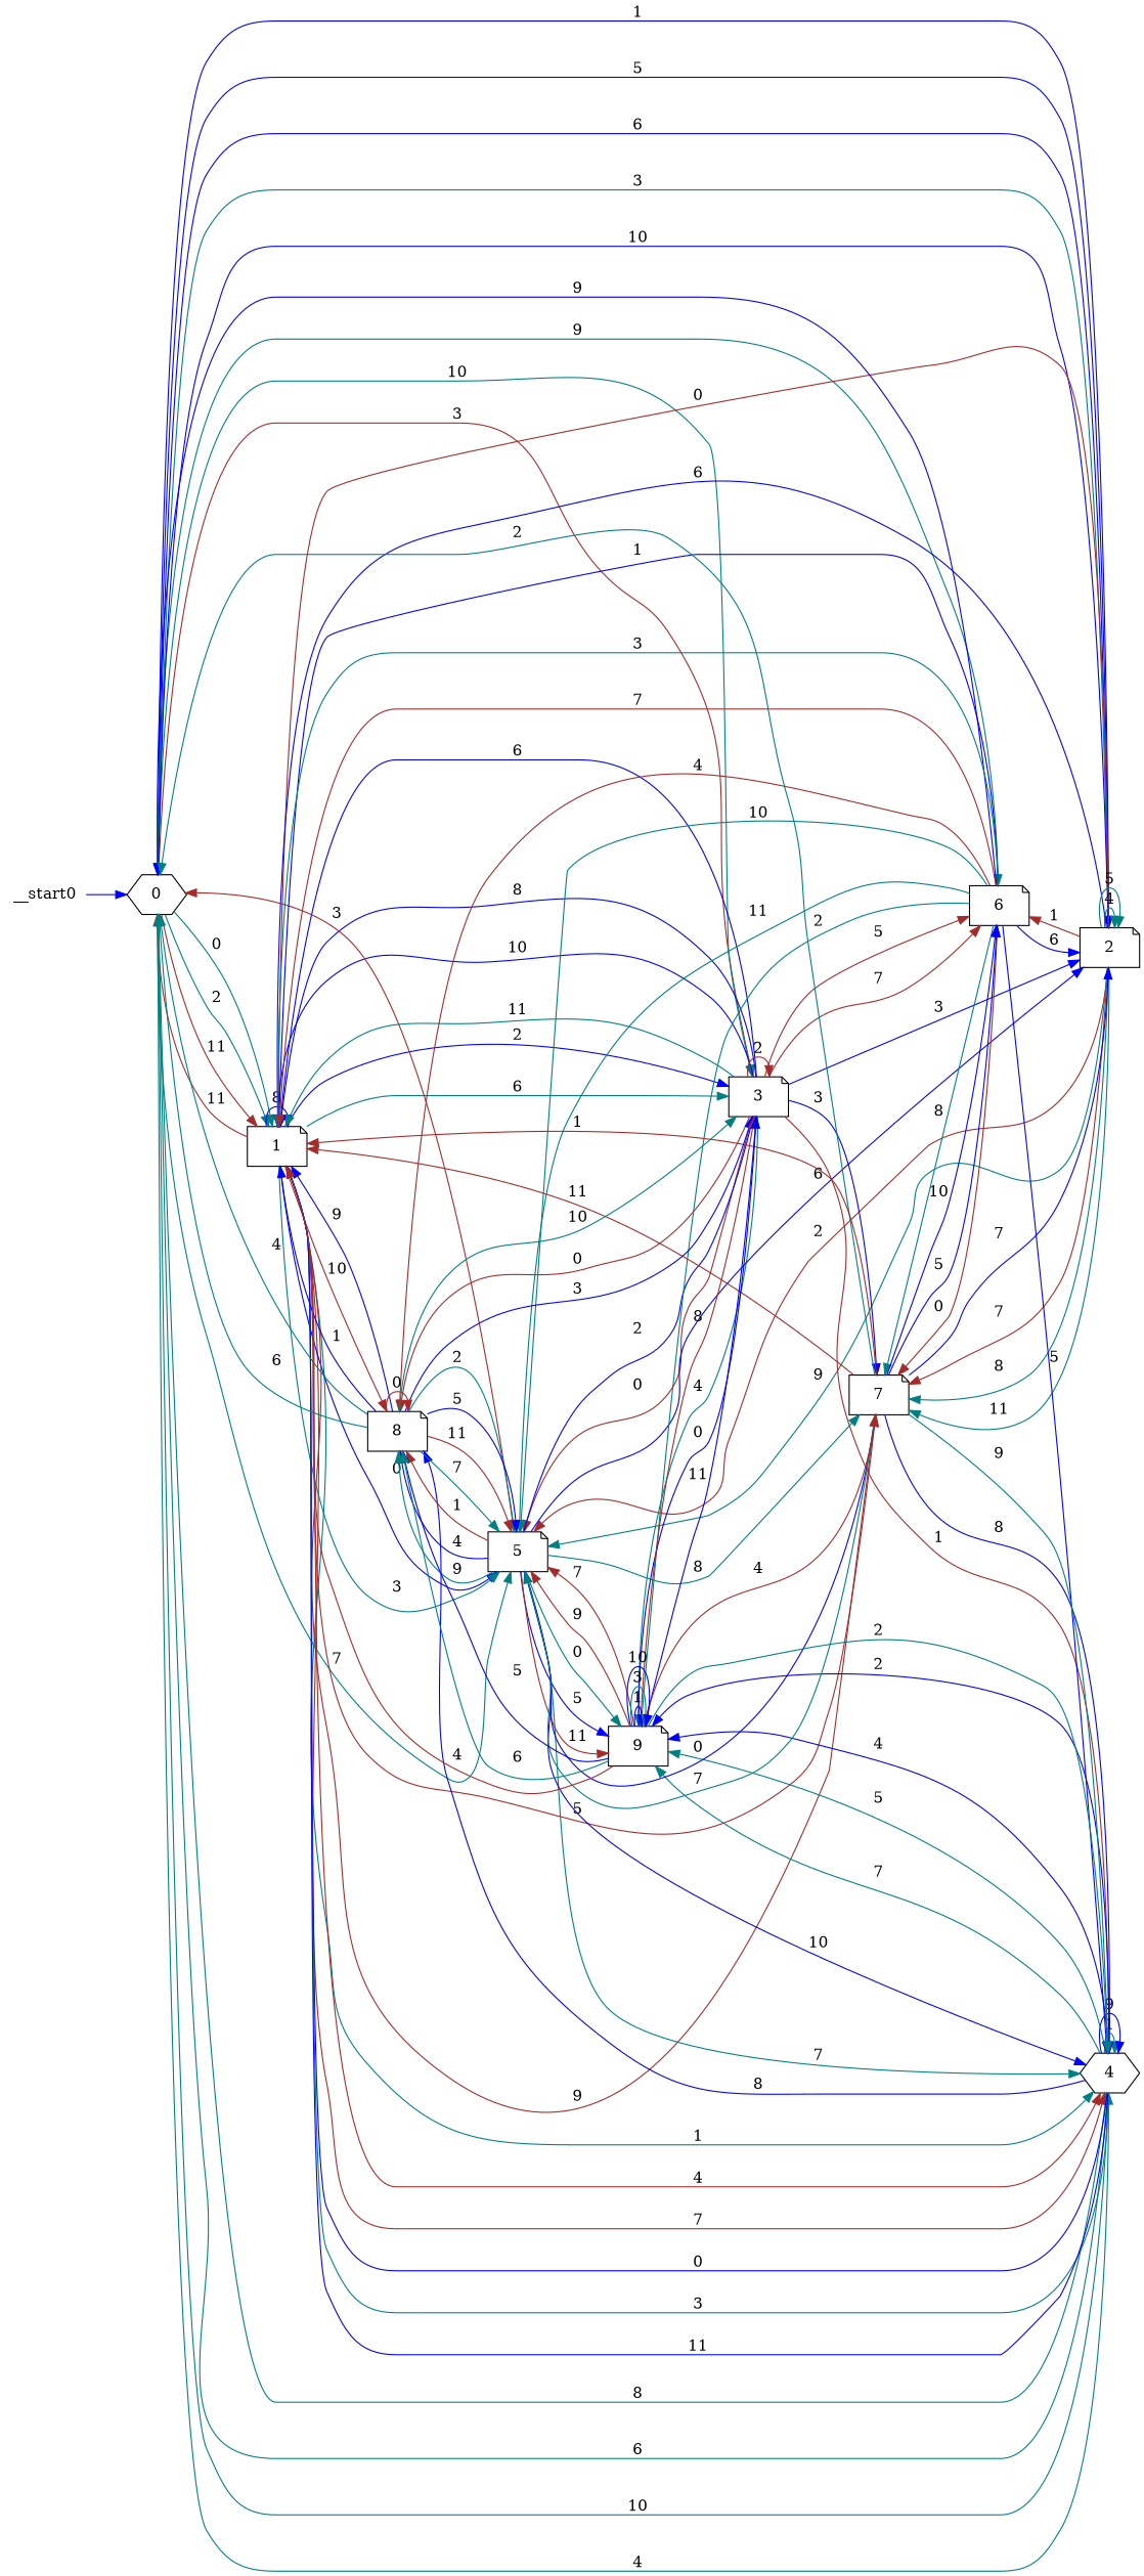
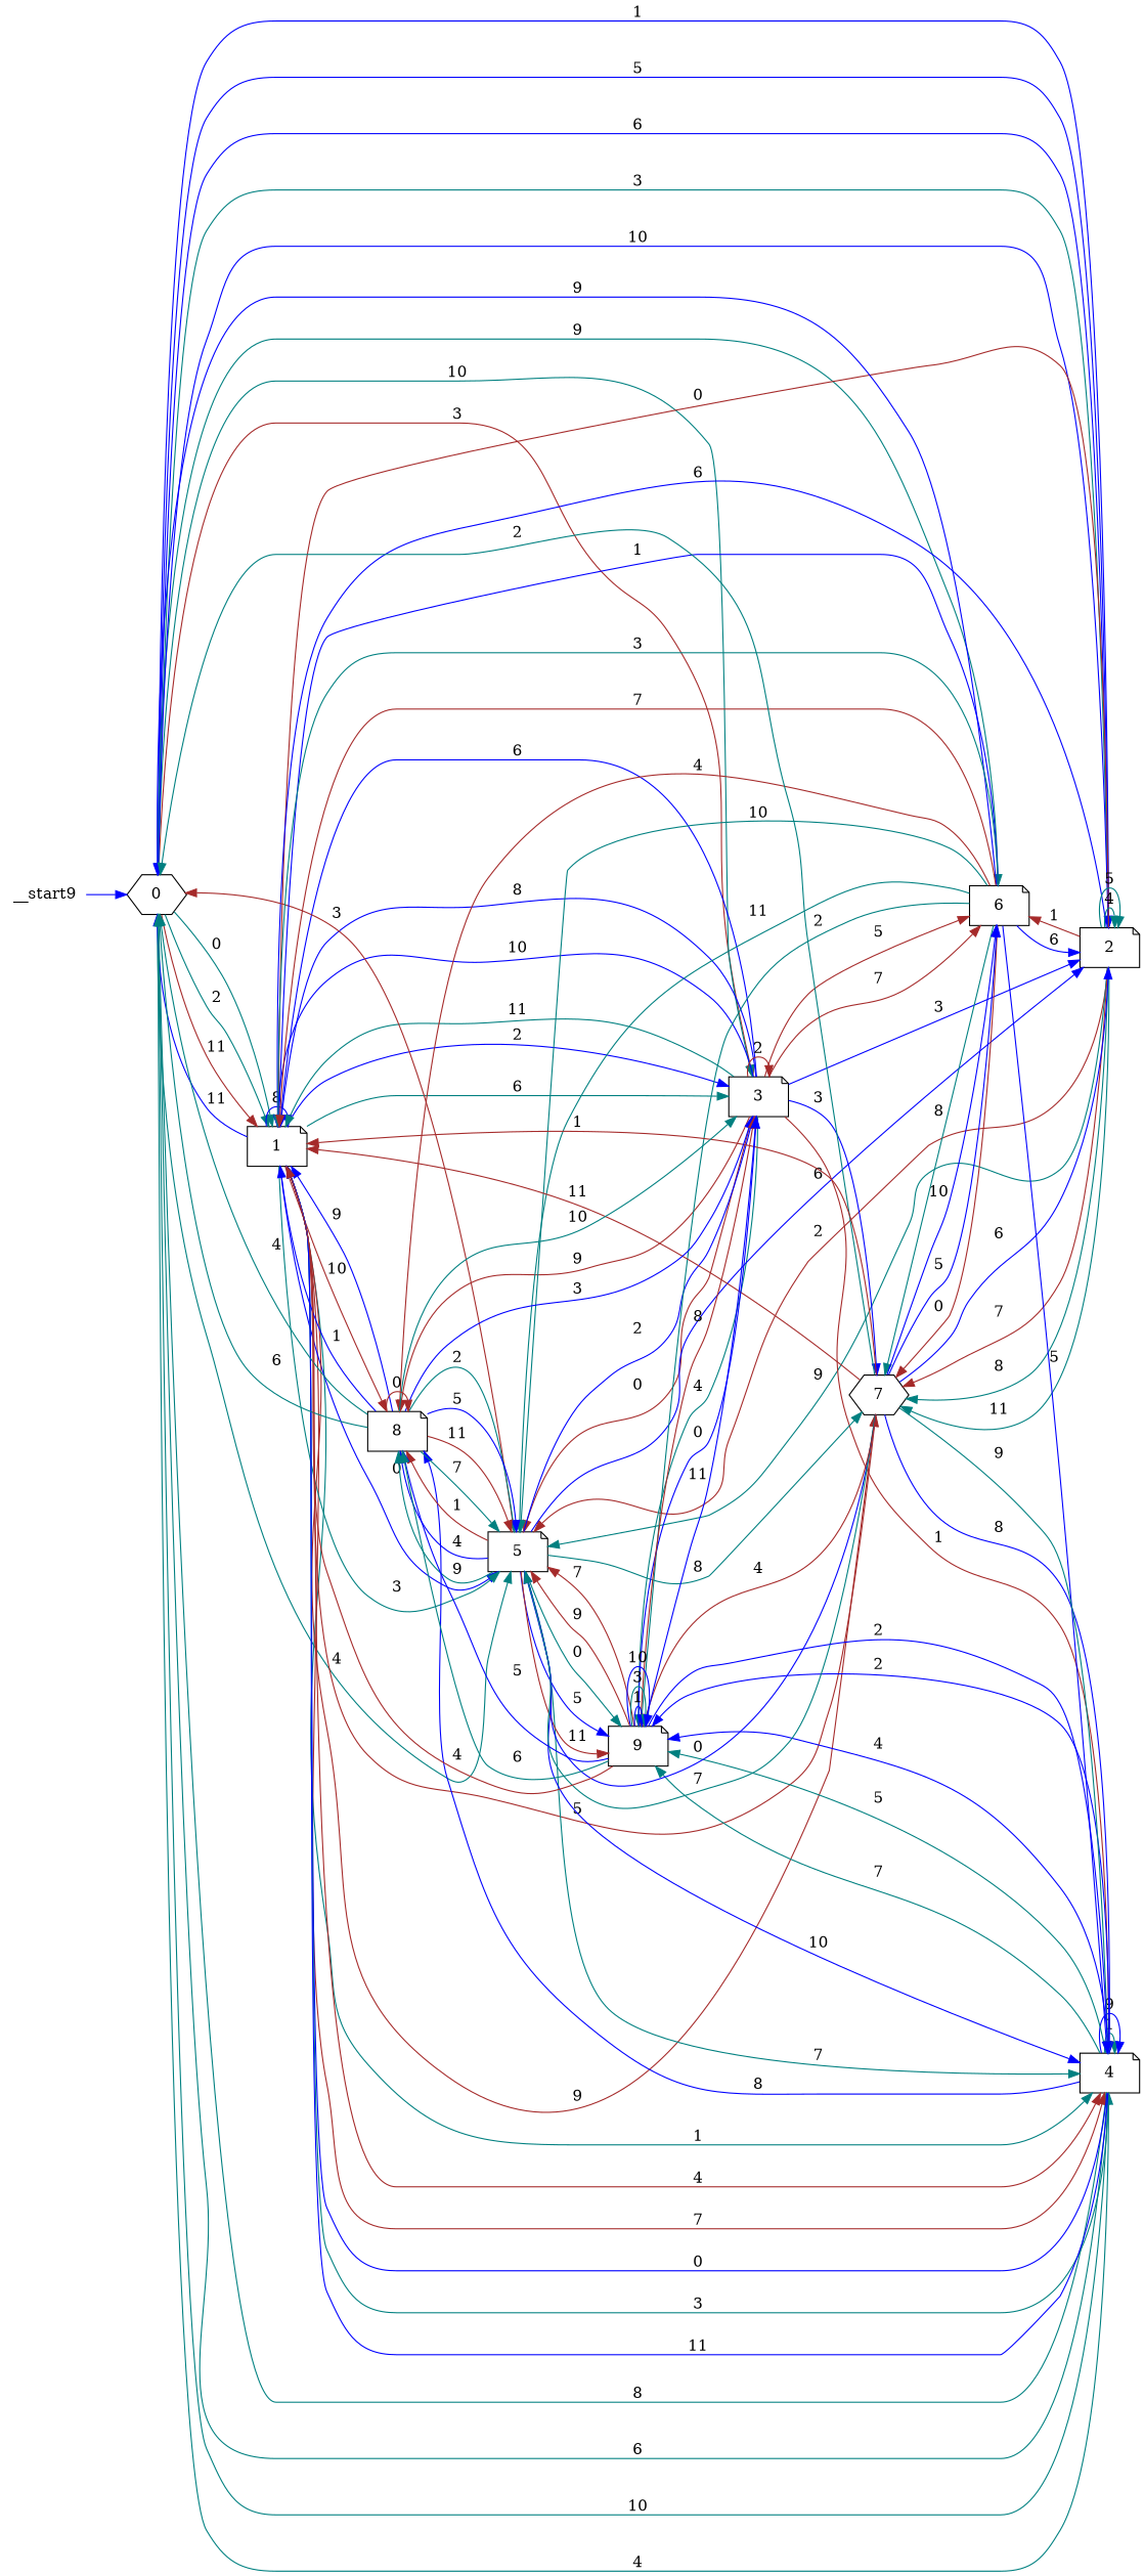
  digraph {
    rankdir=LR
    node [shape=note]
    edge [color=blue]
    n1 [label=0 shape=hexagon]
    n2 [label=1]
    n3 [label=2]
    n4 [label=3]
-   n5 [label=4 shape=hexagon]
+   n5 [label=4]
    n6 [label=5]
    n7 [label=6]
-   n8 [label=7]
+   n8 [label=7 shape=hexagon]
    n9 [label=8]
    n10 [label=9]
-   __start0 [height=0 shape=none width=0]
+   __start0 [height=0 shape=none width=0 label=__start9]
    n1 -> n2 [color=teal label=0]
    n1 -> n2 [color=teal label=2]
    n1 -> n2 [color=brown label=11]
    n1 -> n3 [label=1]
    n1 -> n3 [label=5]
    n1 -> n3 [label=6]
    n1 -> n4 [color=brown label=3]
    n1 -> n4 [color=teal label=10]
    n1 -> n5 [color=teal label=4]
    n1 -> n5 [color=teal label=8]
-   n1 -> n6 [color=teal label=7]
+   n1 -> n6 [color=teal label=4]
    n1 -> n7 [color=teal label=9]
-   n2 -> n1 [color=brown label=11]
+   n2 -> n1 [label=11]
    n2 -> n2 [label=8]
    n2 -> n4 [label=2]
    n2 -> n4 [color=teal label=6]
    n2 -> n5 [color=teal label=1]
    n2 -> n5 [color=brown label=4]
    n2 -> n5 [color=brown label=7]
    n2 -> n6 [label=0]
    n2 -> n6 [color=teal label=3]
    n2 -> n8 [color=brown label=5]
    n2 -> n8 [color=brown label=9]
    n2 -> n9 [color=brown label=10]
    n3 -> n1 [color=teal label=3]
    n3 -> n1 [label=10]
    n3 -> n2 [color=brown label=0]
    n3 -> n2 [label=6]
    n3 -> n3 [color=teal label=4]
    n3 -> n3 [color=teal label=5]
    n3 -> n6 [color=brown label=2]
    n3 -> n6 [color=teal label=9]
    n3 -> n7 [color=brown label=1]
    n3 -> n8 [color=brown label=7]
    n3 -> n8 [color=teal label=8]
    n3 -> n8 [color=teal label=11]
    n4 -> n2 [label=6]
    n4 -> n2 [label=8]
    n4 -> n2 [label=10]
    n4 -> n2 [color=teal label=11]
    n4 -> n3 [label=3]
    n4 -> n4 [color=brown label=2]
    n4 -> n5 [color=brown label=1]
    n4 -> n6 [color=brown label=0]
    n4 -> n7 [color=brown label=5]
    n4 -> n7 [color=brown label=7]
    n4 -> n8 [label=3]
-   n4 -> n9 [color=brown label=0]
+   n4 -> n9 [color=brown label=9]
    n4 -> n10 [color=teal label=4]
    n5 -> n1 [color=teal label=6]
    n5 -> n1 [color=teal label=10]
    n5 -> n2 [label=0]
    n5 -> n2 [color=teal label=3]
    n5 -> n2 [label=11]
    n5 -> n5 [color=teal label=1]
    n5 -> n5 [label=9]
    n5 -> n9 [label=8]
    n5 -> n10 [label=2]
    n5 -> n10 [label=4]
    n5 -> n10 [color=teal label=5]
    n5 -> n10 [color=teal label=7]
    n6 -> n1 [color=brown label=3]
    n6 -> n3 [label=6]
    n6 -> n4 [label=2]
    n6 -> n5 [color=teal label=7]
    n6 -> n5 [label=10]
    n6 -> n8 [color=teal label=8]
    n6 -> n9 [color=brown label=1]
    n6 -> n9 [label=4]
    n6 -> n9 [color=teal label=9]
    n6 -> n10 [color=teal label=0]
    n6 -> n10 [label=5]
    n6 -> n10 [color=brown label=11]
    n7 -> n1 [label=9]
    n7 -> n2 [label=1]
    n7 -> n2 [color=teal label=3]
    n7 -> n2 [color=brown label=7]
    n7 -> n3 [label=6]
    n7 -> n5 [label=5]
    n7 -> n6 [color=teal label=10]
    n7 -> n6 [color=teal label=11]
    n7 -> n8 [color=brown label=0]
    n7 -> n8 [color=teal label=8]
    n7 -> n9 [color=brown label=4]
    n7 -> n10 [color=teal label=2]
    n8 -> n1 [color=teal label=2]
    n8 -> n2 [color=brown label=1]
    n8 -> n2 [color=brown label=11]
-   n8 -> n3 [label=7]
+   n8 -> n3 [label=6]
    n8 -> n5 [label=8]
    n8 -> n5 [color=teal label=9]
    n8 -> n6 [label=0]
    n8 -> n6 [color=teal label=7]
    n8 -> n7 [label=5]
    n8 -> n7 [label=10]
-   n10 -> n8 [color=brown label=4]
+   n8 -> n10 [color=brown label=4]
    n9 -> n1 [color=teal label=4]
    n9 -> n1 [color=teal label=6]
    n9 -> n2 [label=1]
    n9 -> n2 [label=9]
    n9 -> n4 [label=3]
    n9 -> n4 [color=teal label=10]
    n9 -> n6 [color=teal label=2]
    n9 -> n6 [label=5]
    n9 -> n6 [color=teal label=7]
    n9 -> n6 [color=brown label=11]
    n9 -> n9 [color=brown label=0]
    n10 -> n2 [color=brown label=4]
    n10 -> n4 [label=0]
    n10 -> n4 [color=brown label=8]
    n10 -> n4 [label=11]
-   n10 -> n5 [color=teal label=2]
+   n10 -> n5 [label=2]
    n10 -> n6 [color=brown label=7]
    n10 -> n6 [color=brown label=9]
    n10 -> n9 [label=5]
    n10 -> n9 [color=teal label=6]
    n10 -> n10 [label=1]
    n10 -> n10 [color=teal label=3]
    n10 -> n10 [label=10]
    __start0 -> n1
  }
